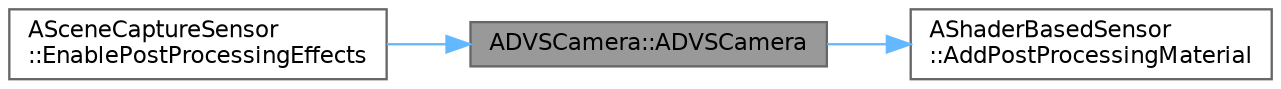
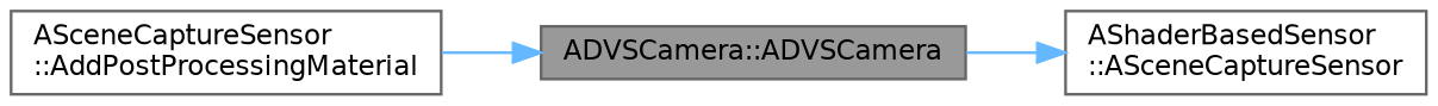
  digraph {
    rankdir=LR
    node [color=grey40 fillcolor=white fontname=Helvetica fontsize=10 shape=box style=filled]
    edge [color=steelblue1 fontname=Helvetica fontsize=10 labelfontname=Helvetica labelfontsize=10 style=solid]
    n1 [color=gray40 fillcolor=grey60 fontcolor=black height=0.2 label="ADVSCamera::ADVSCamera" width=0.4]
-   n2 [height=0.2 label="AShaderBasedSensor\l::AddPostProcessingMaterial" width=0.4]
-   n3 [height=0.2 label="ASceneCaptureSensor\l::EnablePostProcessingEffects" width=0.4]
+   n2 [height=0.2 label="AShaderBasedSensor\l::ASceneCaptureSensor" width=0.4]
+   n3 [height=0.2 label="ASceneCaptureSensor\l::AddPostProcessingMaterial" width=0.4]
    n1 -> n2
    n3 -> n1
  }
